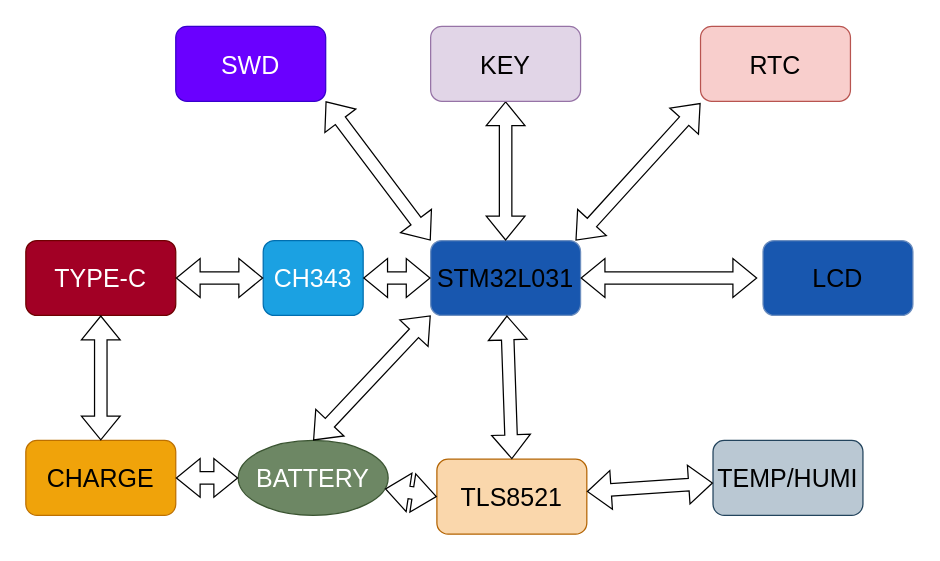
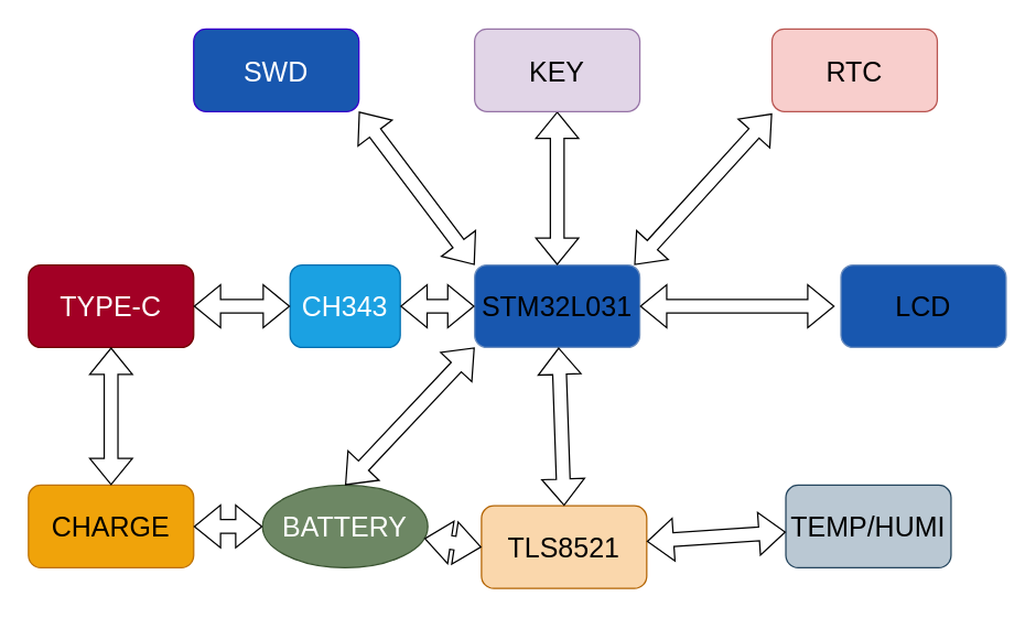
  <mxCell id="0" />
  <mxCell id="1" parent="0" />
  <mxCell id="2" value="&lt;font style=&quot;font-size: 20px;&quot;&gt;STM32L031&lt;/font&gt;" style="rounded=1;whiteSpace=wrap;html=1;fillColor=#1857af;strokeColor=#6c8ebf;" vertex="1" parent="1"><mxGeometry x="344" y="192" width="120" height="60" as="geometry" /></mxCell>
  <mxCell id="3" value="" style="shape=flexArrow;endArrow=classic;startArrow=classic;html=1;rounded=0;" edge="1" parent="1" source="2"><mxGeometry width="100" height="100" relative="1" as="geometry"><mxPoint x="464" y="322" as="sourcePoint" /><mxPoint x="605.421" y="222" as="targetPoint" /></mxGeometry></mxCell>
  <mxCell id="4" value="&lt;span style=&quot;font-size: 20px;&quot;&gt;LCD&lt;/span&gt;" style="rounded=1;whiteSpace=wrap;html=1;fillColor=#1857af;strokeColor=#6c8ebf;" vertex="1" parent="1"><mxGeometry x="610" y="192" width="120" height="60" as="geometry" /></mxCell>
  <mxCell id="5" value="" style="shape=flexArrow;endArrow=classic;startArrow=classic;html=1;rounded=0;" edge="1" parent="1"><mxGeometry width="100" height="100" relative="1" as="geometry"><mxPoint x="460" y="192" as="sourcePoint" /><mxPoint x="560" y="82" as="targetPoint" /></mxGeometry></mxCell>
  <mxCell id="6" value="&lt;font style=&quot;font-size: 20px;&quot;&gt;RTC&lt;/font&gt;" style="rounded=1;whiteSpace=wrap;html=1;fillColor=#f8cecc;strokeColor=#b85450;" vertex="1" parent="1"><mxGeometry x="560" y="20.58" width="120" height="60" as="geometry" /></mxCell>
  <mxCell id="7" value="" style="shape=flexArrow;endArrow=classic;startArrow=classic;html=1;rounded=0;" edge="1" parent="1" source="2" target="8"><mxGeometry width="100" height="100" relative="1" as="geometry"><mxPoint x="404" y="150.579" as="sourcePoint" /><mxPoint x="404" y="50.579" as="targetPoint" /></mxGeometry></mxCell>
  <mxCell id="8" value="&lt;font style=&quot;font-size: 20px;&quot;&gt;KEY&lt;/font&gt;" style="rounded=1;whiteSpace=wrap;html=1;fillColor=#e1d5e7;strokeColor=#9673a6;" vertex="1" parent="1"><mxGeometry x="344" y="20.579" width="120" height="60" as="geometry" /></mxCell>
  <mxCell id="9" value="" style="shape=flexArrow;endArrow=classic;startArrow=classic;html=1;rounded=0;exitX=0;exitY=0;exitDx=0;exitDy=0;entryX=1;entryY=1;entryDx=0;entryDy=0;" edge="1" parent="1" source="2" target="10"><mxGeometry width="100" height="100" relative="1" as="geometry"><mxPoint x="210" y="232" as="sourcePoint" /><mxPoint x="260" y="82" as="targetPoint" /></mxGeometry></mxCell>
- <mxCell id="10" value="&lt;font style=&quot;font-size: 20px;&quot;&gt;SWD&lt;/font&gt;" style="rounded=1;whiteSpace=wrap;html=1;fillColor=#6a00ff;fontColor=#ffffff;strokeColor=#3700CC;" vertex="1" parent="1"><mxGeometry x="140" y="20.58" width="120" height="60" as="geometry" /></mxCell>
+ <mxCell id="10" value="&lt;font style=&quot;font-size: 20px;&quot;&gt;SWD&lt;/font&gt;" style="rounded=1;whiteSpace=wrap;html=1;fillColor=#1857af;fontColor=#ffffff;strokeColor=#3700CC;" vertex="1" parent="1"><mxGeometry x="140" y="20.58" width="120" height="60" as="geometry" /></mxCell>
  <mxCell id="11" value="&lt;font style=&quot;font-size: 20px;&quot;&gt;CH343&lt;/font&gt;" style="rounded=1;whiteSpace=wrap;html=1;fillColor=#1ba1e2;fontColor=#ffffff;strokeColor=#006EAF;" vertex="1" parent="1"><mxGeometry x="210" y="192" width="80" height="60" as="geometry" /></mxCell>
  <mxCell id="12" value="" style="shape=flexArrow;endArrow=classic;startArrow=classic;html=1;rounded=0;entryX=1;entryY=0.5;entryDx=0;entryDy=0;" edge="1" parent="1" source="2" target="11"><mxGeometry width="100" height="100" relative="1" as="geometry"><mxPoint x="202.579" y="322" as="sourcePoint" /><mxPoint x="202.579" y="222" as="targetPoint" /></mxGeometry></mxCell>
  <mxCell id="13" value="&lt;font style=&quot;font-size: 20px;&quot;&gt;TYPE-C&lt;/font&gt;" style="rounded=1;whiteSpace=wrap;html=1;fillColor=#a20025;fontColor=#ffffff;strokeColor=#6F0000;" vertex="1" parent="1"><mxGeometry x="20" y="192" width="120" height="60" as="geometry" /></mxCell>
  <mxCell id="14" value="" style="shape=flexArrow;endArrow=classic;startArrow=classic;html=1;rounded=0;" edge="1" parent="1" source="13" target="11"><mxGeometry width="100" height="100" relative="1" as="geometry"><mxPoint x="130" y="222" as="sourcePoint" /><mxPoint x="210.001" y="221.5" as="targetPoint" /></mxGeometry></mxCell>
  <mxCell id="15" value="&lt;font style=&quot;font-size: 20px;&quot;&gt;CHARGE&lt;/font&gt;" style="rounded=1;whiteSpace=wrap;html=1;fillColor=#f0a30a;fontColor=#000000;strokeColor=#BD7000;" vertex="1" parent="1"><mxGeometry x="20" y="352" width="120" height="60" as="geometry" /></mxCell>
  <mxCell id="16" value="" style="shape=flexArrow;endArrow=classic;startArrow=classic;html=1;rounded=0;entryX=0.5;entryY=0;entryDx=0;entryDy=0;" edge="1" parent="1" source="13" target="15"><mxGeometry width="100" height="100" relative="1" as="geometry"><mxPoint x="80" y="352" as="sourcePoint" /><mxPoint x="80" y="393.421" as="targetPoint" /></mxGeometry></mxCell>
  <mxCell id="17" value="&lt;font style=&quot;font-size: 20px;&quot;&gt;BATTERY&lt;/font&gt;" style="ellipse;whiteSpace=wrap;html=1;fillColor=#6d8764;fontColor=#ffffff;strokeColor=#3A5431;" vertex="1" parent="1"><mxGeometry x="190" y="352" width="120" height="60" as="geometry" /></mxCell>
  <mxCell id="18" value="" style="shape=flexArrow;endArrow=classic;startArrow=classic;html=1;rounded=0;" edge="1" parent="1" source="15" target="17"><mxGeometry width="100" height="100" relative="1" as="geometry"><mxPoint x="140" y="482" as="sourcePoint" /><mxPoint x="190" y="382" as="targetPoint" /></mxGeometry></mxCell>
  <mxCell id="19" value="" style="shape=flexArrow;endArrow=classic;startArrow=classic;html=1;rounded=0;entryX=0;entryY=1;entryDx=0;entryDy=0;exitX=0.5;exitY=0;exitDx=0;exitDy=0;" edge="1" parent="1" source="17" target="2"><mxGeometry width="100" height="100" relative="1" as="geometry"><mxPoint x="250" y="352" as="sourcePoint" /><mxPoint x="350" y="252" as="targetPoint" /></mxGeometry></mxCell>
  <mxCell id="20" value="&lt;font style=&quot;font-size: 20px;&quot;&gt;TLS8521&lt;/font&gt;" style="rounded=1;whiteSpace=wrap;html=1;fillColor=#fad7ac;strokeColor=#b46504;" vertex="1" parent="1"><mxGeometry x="349" y="367" width="120" height="60" as="geometry" /></mxCell>
  <mxCell id="21" value="" style="shape=flexArrow;endArrow=classic;startArrow=classic;html=1;rounded=0;entryX=0.5;entryY=0;entryDx=0;entryDy=0;" edge="1" parent="1" source="2" target="20"><mxGeometry width="100" height="100" relative="1" as="geometry"><mxPoint x="404" y="352" as="sourcePoint" /><mxPoint x="404" y="393.421" as="targetPoint" /></mxGeometry></mxCell>
  <mxCell id="22" value="&lt;font style=&quot;font-size: 20px;&quot;&gt;TEMP/HUMI&lt;/font&gt;" style="rounded=1;whiteSpace=wrap;html=1;fillColor=#bac8d3;strokeColor=#23445d;" vertex="1" parent="1"><mxGeometry x="570" y="352" width="120" height="60" as="geometry" /></mxCell>
  <mxCell id="23" value="" style="shape=flexArrow;endArrow=classic;startArrow=classic;html=1;rounded=0;" edge="1" parent="1" source="20" target="22"><mxGeometry width="100" height="100" relative="1" as="geometry"><mxPoint x="464" y="482" as="sourcePoint" /><mxPoint x="570" y="382" as="targetPoint" /></mxGeometry></mxCell>
  <mxCell id="24" value="" style="shape=flexArrow;endArrow=classic;startArrow=classic;html=1;rounded=0;entryX=0;entryY=0.5;entryDx=0;entryDy=0;" edge="1" parent="1" source="17" target="20"><mxGeometry width="100" height="100" relative="1" as="geometry"><mxPoint x="310" y="482" as="sourcePoint" /><mxPoint x="340" y="382" as="targetPoint" /></mxGeometry></mxCell>
